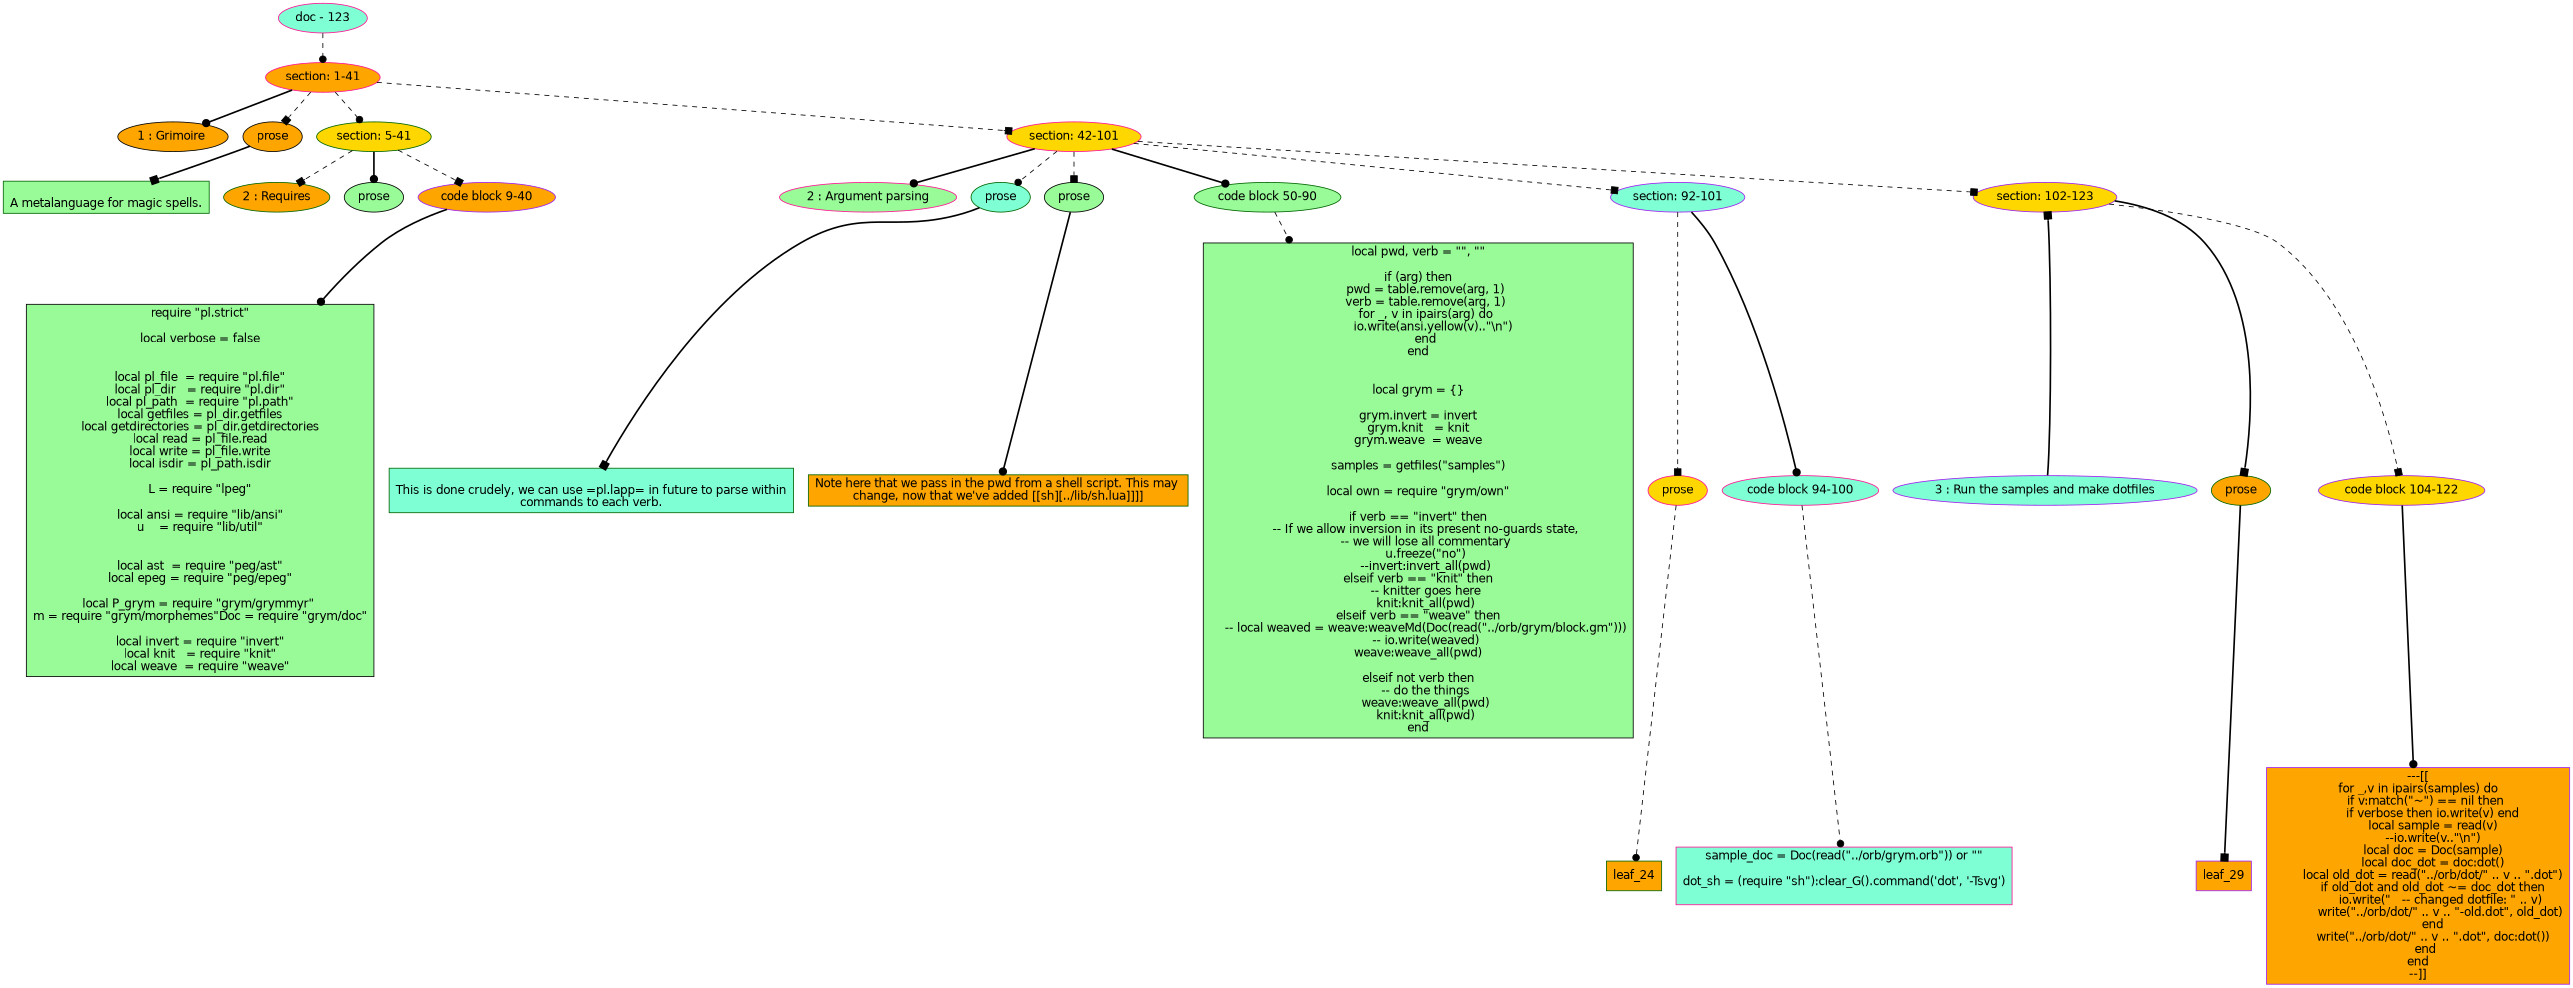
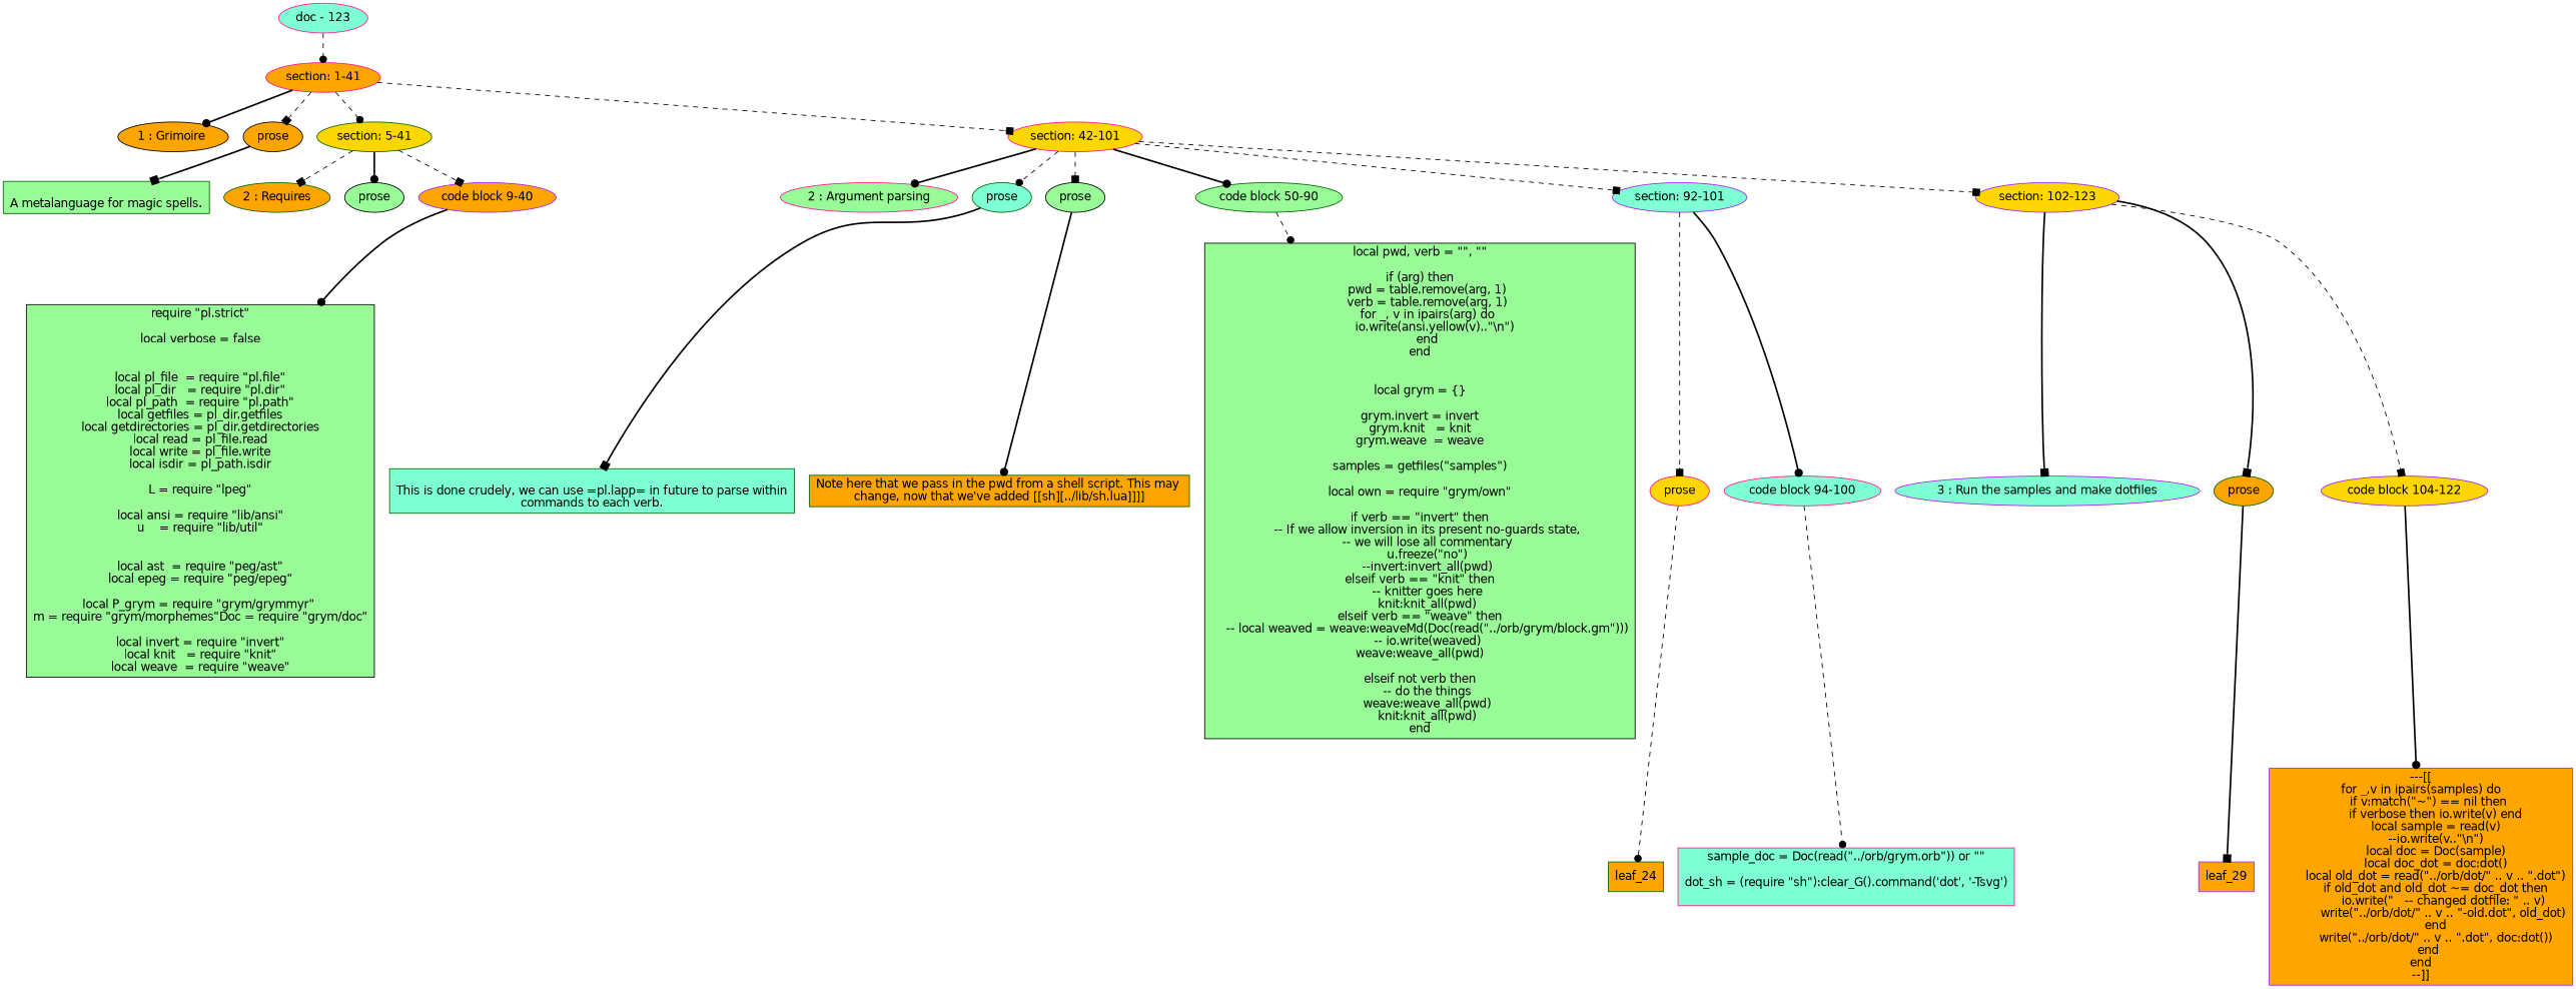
  digraph {
    fontname="DejaVu Sans"
    node [color=darkgreen fillcolor=orange fontname="DejaVu Sans" style=filled]
    edge [arrowhead=dot fontname="DejaVu Sans" style=dashed]
    n1 [color=deeppink label="section: 1-41"]
    n2 [color=black label="1 : Grimoire "]
    n3 [color=black label=prose]
    n4 [fillcolor=gold label="section: 5-41"]
    n5 [color=deeppink fillcolor=gold label="section: 42-101"]
    n6 [label="2 : Requires"]
    n7 [color=black fillcolor=palegreen label=prose]
    n8 [color=purple label="code block 9-40"]
    n9 [color=deeppink fillcolor=palegreen label="2 : Argument parsing"]
    n10 [fillcolor=aquamarine label=prose]
    n11 [color=black fillcolor=palegreen label=prose]
    n12 [fillcolor=palegreen label="code block 50-90"]
    n13 [color=purple fillcolor=aquamarine label="section: 92-101"]
    n14 [color=purple fillcolor=gold label="section: 102-123"]
    n15 [color=deeppink fillcolor=gold label=prose]
    n16 [color=deeppink fillcolor=aquamarine label="code block 94-100"]
    n17 [color=purple fillcolor=aquamarine label="3 : Run the samples and make dotfiles"]
    n18 [label=prose]
    n19 [color=purple fillcolor=gold label="code block 104-122"]
    n20 [fillcolor=palegreen label="\nA metalanguage for magic spells.\n" shape=rectangle]
    n21 [color=black fillcolor=palegreen label="require \"pl.strict\"\n\nlocal verbose = false\n\n\nlocal pl_file  = require \"pl.file\"\nlocal pl_dir   = require \"pl.dir\"\nlocal pl_path  = require \"pl.path\"\nlocal getfiles = pl_dir.getfiles\nlocal getdirectories = pl_dir.getdirectories\nlocal read = pl_file.read\nlocal write = pl_file.write\nlocal isdir = pl_path.isdir\n\nL = require \"lpeg\"\n\nlocal ansi = require \"lib/ansi\"\nu    = require \"lib/util\"\n\n\nlocal ast  = require \"peg/ast\"\nlocal epeg = require \"peg/epeg\"\n\nlocal P_grym = require \"grym/grymmyr\" \nm = require \"grym/morphemes\"Doc = require \"grym/doc\"\n\nlocal invert = require \"invert\"\nlocal knit   = require \"knit\"\nlocal weave  = require \"weave\"" shape=rectangle]
    n22 [fillcolor=aquamarine label="\nThis is done crudely, we can use =pl.lapp= in future to parse within\ncommands to each verb.\n" shape=rectangle]
    n23 [label="Note here that we pass in the pwd from a shell script. This may \nchange, now that we've added [[sh][../lib/sh.lua]]]]\n" shape=rectangle]
    n24 [color=black fillcolor=palegreen label="local pwd, verb = \"\", \"\"\n\nif (arg) then\n    pwd = table.remove(arg, 1)\n    verb = table.remove(arg, 1)\n    for _, v in ipairs(arg) do\n        io.write(ansi.yellow(v)..\"\\n\")\n    end\nend\n\n\nlocal grym = {}\n\ngrym.invert = invert\ngrym.knit   = knit\ngrym.weave  = weave\n\nsamples = getfiles(\"samples\")\n\nlocal own = require \"grym/own\"\n\nif verb == \"invert\" then\n    -- If we allow inversion in its present no-guards state,\n    -- we will lose all commentary\n    u.freeze(\"no\")\n    --invert:invert_all(pwd)\nelseif verb == \"knit\" then\n    -- knitter goes here\n    knit:knit_all(pwd)\nelseif verb == \"weave\" then\n    -- local weaved = weave:weaveMd(Doc(read(\"../orb/grym/block.gm\")))\n    -- io.write(weaved)\n    weave:weave_all(pwd)    \n\nelseif not verb then\n    -- do the things\n    weave:weave_all(pwd)\n    knit:knit_all(pwd)\nend" shape=rectangle]
    leaf_24 [shape=rectangle]
    n26 [color=deeppink fillcolor=aquamarine label="sample_doc = Doc(read(\"../orb/grym.orb\")) or \"\"\n\ndot_sh = (require \"sh\"):clear_G().command('dot', '-Tsvg')\n\n" shape=rectangle]
    leaf_29 [color=purple shape=rectangle]
    n28 [color=purple label="---[[\nfor _,v in ipairs(samples) do\n    if v:match(\"~\") == nil then\n        if verbose then io.write(v) end\n        local sample = read(v)\n        --io.write(v..\"\\n\")\n        local doc = Doc(sample)\n        local doc_dot = doc:dot()\n        local old_dot = read(\"../orb/dot/\" .. v .. \".dot\")\n        if old_dot and old_dot ~= doc_dot then\n            io.write(\"   -- changed dotfile: \" .. v)\n            write(\"../orb/dot/\" .. v .. \"-old.dot\", old_dot)\n        end\n        write(\"../orb/dot/\" .. v .. \".dot\", doc:dot())\n    end\nend\n--]]" shape=rectangle]
    n29 [color=deeppink fillcolor=aquamarine label="doc - 123"]
    subgraph sub_1 {
      rank=same
      n1
    }
    subgraph sub_2 {
      rank=same
      n2
      n3
      n4
      n5
    }
    subgraph sub_3 {
      rank=same
      n6
      n7
      n8
    }
    subgraph sub_4 {
      rank=same
      n9
      n10
      n11
      n12
      n13
      n14
    }
    subgraph sub_5 {
      rank=same
      n15
      n16
    }
    subgraph sub_6 {
      rank=same
      n17
      n18
      n19
    }
    n1 -> n2 [style=bold]
    n1 -> n3 [arrowhead=box]
    n1 -> n4
    n1 -> n5 [arrowhead=box]
    n3 -> n20 [arrowhead=box style=bold]
    n4 -> n6 [arrowhead=box]
    n4 -> n7 [style=bold]
    n4 -> n8 [arrowhead=box]
    n5 -> n9 [style=bold]
    n5 -> n10
    n5 -> n11 [arrowhead=box]
    n5 -> n12 [style=bold]
    n5 -> n13 [arrowhead=box]
    n5 -> n14 [arrowhead=box]
    n8 -> n21 [style=bold]
    n10 -> n22 [arrowhead=box style=bold]
    n11 -> n23 [style=bold]
    n12 -> n24
    n13 -> n15 [arrowhead=box]
    n13 -> n16 [style=bold]
-   n17 -> n14 [arrowhead=box style=bold]
+   n14 -> n17 [arrowhead=box style=bold]
    n14 -> n18 [arrowhead=box style=bold]
    n14 -> n19 [arrowhead=box]
    n15 -> leaf_24
    n16 -> n26
    n18 -> leaf_29 [arrowhead=box style=bold]
    n19 -> n28 [style=bold]
    n29 -> n1
  }
